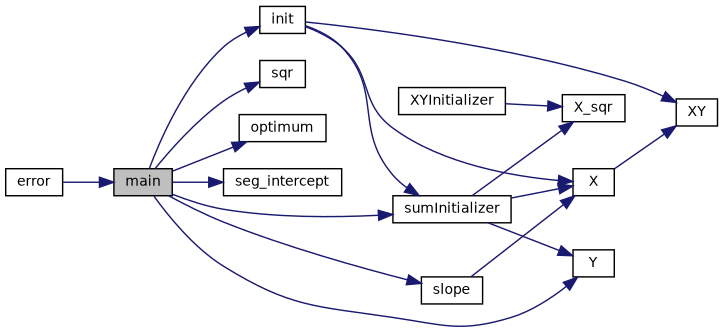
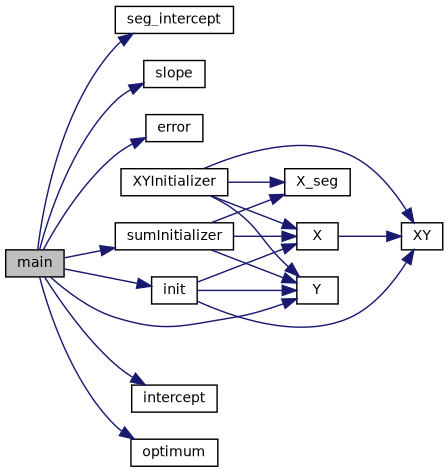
  digraph {
    rankdir=LR
    node [color=black fillcolor=white fontname=Helvetica fontsize=10 shape=record style=filled]
    edge [color=midnightblue fontname=Helvetica fontsize=10 labelfontname=Helvetica labelfontsize=10 style=solid]
    n1 [fillcolor=grey75 fontcolor=black height=0.2 label=main width=0.4]
    n2 [height=0.2 label=error width=0.4]
    n3 [height=0.2 label=init width=0.4]
-   n4 [height=0.2 label=sqr width=0.4]
+   n4 [height=0.2 label=intercept width=0.4]
    n5 [height=0.2 label=optimum width=0.4]
    n6 [height=0.2 label=seg_intercept width=0.4]
    n7 [height=0.2 label=slope width=0.4]
    n8 [height=0.2 label=sumInitializer width=0.4]
    n9 [height=0.2 label=Y width=0.4]
    n10 [height=0.2 label=X width=0.4]
    n11 [height=0.2 label=XY width=0.4]
-   n12 [height=0.2 label=X_sqr width=0.4]
+   n12 [height=0.2 label=X_seg width=0.4]
    n13 [height=0.2 label=XYInitializer width=0.4]
-   n2 -> n1
+   n1 -> n2
    n1 -> n3
    n1 -> n4
    n1 -> n5
    n1 -> n6
    n1 -> n7
    n1 -> n8
    n1 -> n9
-   n3 -> n8
+   n3 -> n9
    n3 -> n10
    n3 -> n11
    n8 -> n9
    n8 -> n10
    n8 -> n12
    n10 -> n11
-   n7 -> n10
+   n13 -> n9
+   n13 -> n10
+   n13 -> n11
    n13 -> n12
  }
